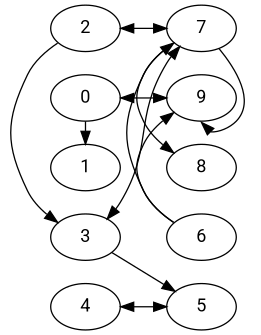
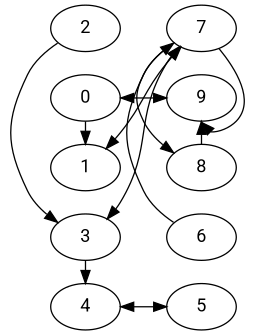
  digraph {
    fontname=Roboto
    rankdir=LR
    node [fontname=Roboto]
    edge [fontname=Roboto dir=both]
    0
    1
    2
    3
    4
    9
    8
    7
    6
    5
    subgraph sub_1 {
      rank=same
      0
      1
      2
      3
      4
    }
    subgraph sub_2 {
      rank=same
      9
      8
      7
      6
      5
    }
    0 -> 1 [dir=""]
    0 -> 9
    2 -> 3 [dir=""]
-   2 -> 7
-   3 -> 5 [dir=""]
+   1 -> 7
+   3 -> 4 [dir=""]
    3 -> 7
    4 -> 5
-   9 -> 6 [dir=back]
+   9 -> 8 [dir=back]
    8 -> 7 [dir=back]
    7 -> 9 [dir=back headport=s]
    7 -> 6 [dir=back]
  }
